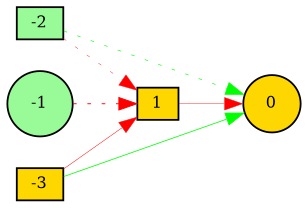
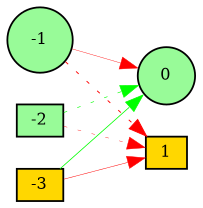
  digraph {
    rankdir=LR
    node [fillcolor=gold fontsize=9 shape=box style=filled]
    edge [color=red style=bold]
    -1 [fillcolor=palegreen height=0.2 shape=circle width=0.2]
-   0 [height=0.2 shape=circle width=0.2]
+   0 [fillcolor=palegreen height=0.2 shape=circle width=0.2]
    1 [height=0.2 width=0.2]
    -2 [fillcolor=palegreen height=0.2 width=0.2]
    -3 [height=0.2 width=0.2]
-   1 -> 0 [penwidth=0.21877307862500256]
+   -1 -> 0 [penwidth=0.21877307862500256]
    -1 -> 1 [penwidth=0.520755175895329 style=dotted]
    -2 -> 0 [color=green penwidth=0.34467486640950207 style=dotted]
    -2 -> 1 [penwidth=0.21756202569959354 style=dotted]
    -3 -> 0 [color=green penwidth=0.4316961197926801]
    -3 -> 1 [penwidth=0.268158598319749]
  }
